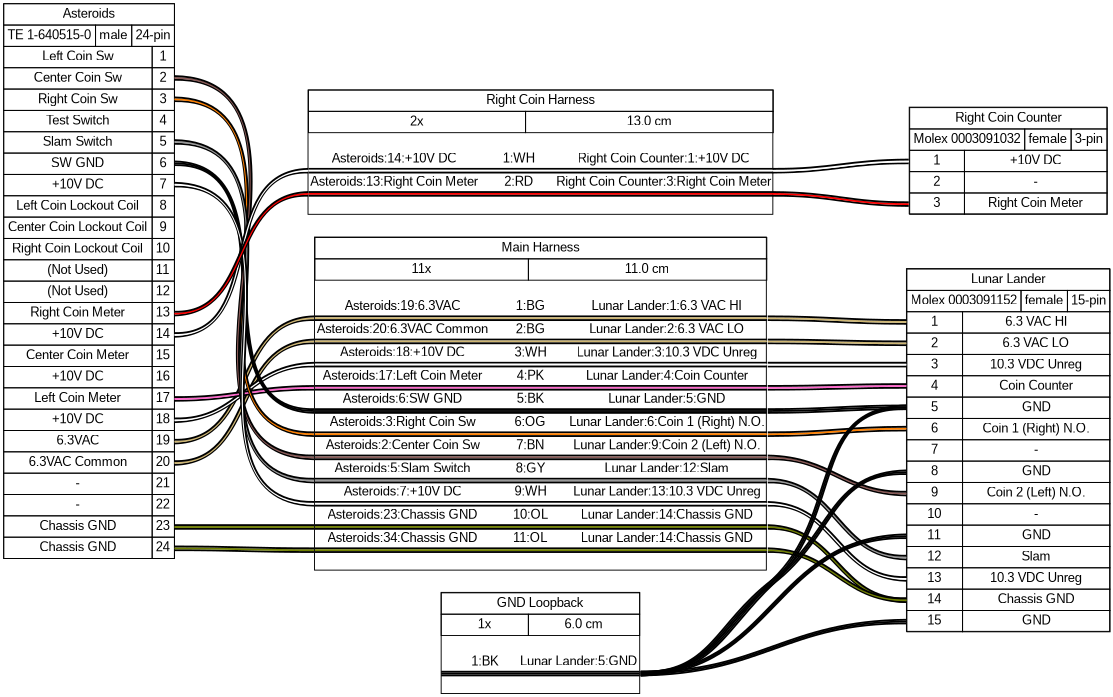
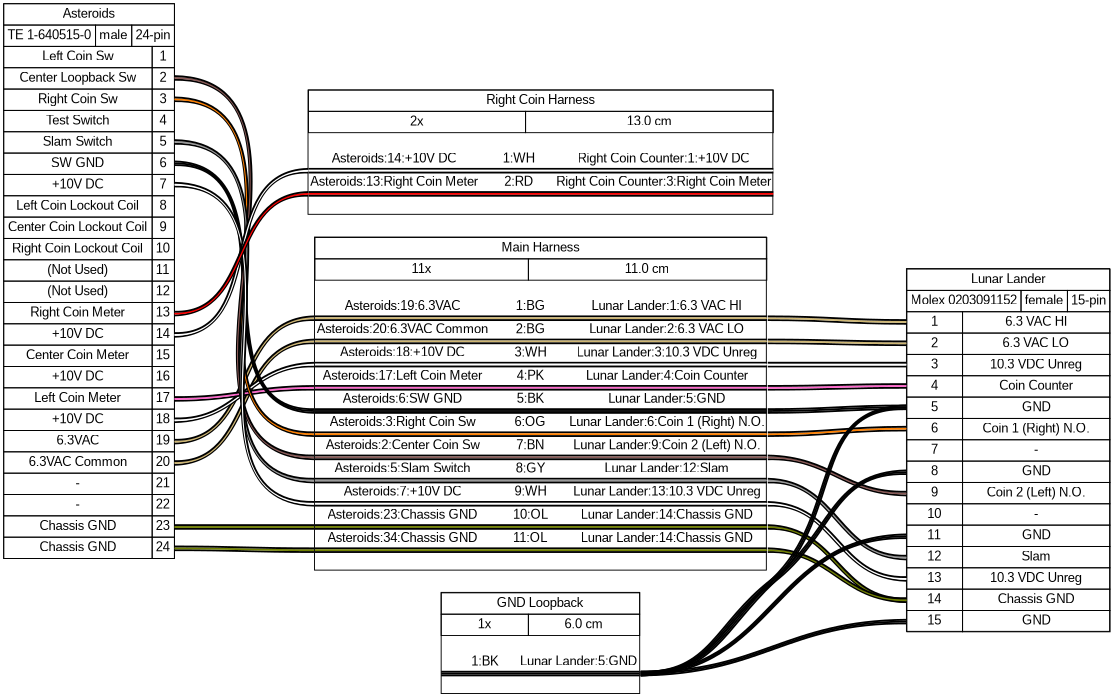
  graph {
    bgcolor="#FFFFFF"
    fontname=arial
    nodesep=0.33
    rankdir=LR
    ranksep=2
    node [fillcolor="#FFFFFF" fontname=arial margin=0 shape=box style=filled]
    edge [color="#000000:#ffffff:#000000" fontname=arial headport="w1:w" style=bold tailport="w1:e"]
-   n1 [height=0 label=< <table border="0" cellspacing="0" cellpadding="0">  <tr><td>   <table border="0" cellspacing="0" cellpadding="3" cellborder="1"><tr>    <td balign="left">Asteroids</td>   </tr></table>  </td></tr>  <tr><td>   <table border="0" cellspacing="0" cellpadding="3" cellborder="1"><tr>    <td balign="left">TE 1-640515-0</td>    <td balign="left">male</td>    <td balign="left">24-pin</td>   </tr></table>  </td></tr>  <tr><td>   <table border="0" cellspacing="0" cellpadding="3" cellborder="1">    <tr>     <td>Left Coin Sw</td>     <td port="p1r">1</td>    </tr>    <tr>     <td>Center Coin Sw</td>     <td port="p2r">2</td>    </tr>    <tr>     <td>Right Coin Sw</td>     <td port="p3r">3</td>    </tr>    <tr>     <td>Test Switch</td>     <td port="p4r">4</td>    </tr>    <tr>     <td>Slam Switch</td>     <td port="p5r">5</td>    </tr>    <tr>     <td>SW GND</td>     <td port="p6r">6</td>    </tr>    <tr>     <td>+10V DC</td>     <td port="p7r">7</td>    </tr>    <tr>     <td>Left Coin Lockout Coil</td>     <td port="p8r">8</td>    </tr>    <tr>     <td>Center Coin Lockout Coil</td>     <td port="p9r">9</td>    </tr>    <tr>     <td>Right Coin Lockout Coil</td>     <td port="p10r">10</td>    </tr>    <tr>     <td>(Not Used)</td>     <td port="p11r">11</td>    </tr>    <tr>     <td>(Not Used)</td>     <td port="p12r">12</td>    </tr>    <tr>     <td>Right Coin Meter</td>     <td port="p13r">13</td>    </tr>    <tr>     <td>+10V DC</td>     <td port="p14r">14</td>    </tr>    <tr>     <td>Center Coin Meter</td>     <td port="p15r">15</td>    </tr>    <tr>     <td>+10V DC</td>     <td port="p16r">16</td>    </tr>    <tr>     <td>Left Coin Meter</td>     <td port="p17r">17</td>    </tr>    <tr>     <td>+10V DC</td>     <td port="p18r">18</td>    </tr>    <tr>     <td>6.3VAC</td>     <td port="p19r">19</td>    </tr>    <tr>     <td>6.3VAC Common</td>     <td port="p20r">20</td>    </tr>    <tr>     <td>-</td>     <td port="p21r">21</td>    </tr>    <tr>     <td>-</td>     <td port="p22r">22</td>    </tr>    <tr>     <td>Chassis GND</td>     <td port="p23r">23</td>    </tr>    <tr>     <td>Chassis GND</td>     <td port="p24r">24</td>    </tr>   </table>  </td></tr> </table> > width=0]
+   n1 [height=0 label=< <table border="0" cellspacing="0" cellpadding="0">  <tr><td>   <table border="0" cellspacing="0" cellpadding="3" cellborder="1"><tr>    <td balign="left">Asteroids</td>   </tr></table>  </td></tr>  <tr><td>   <table border="0" cellspacing="0" cellpadding="3" cellborder="1"><tr>    <td balign="left">TE 1-640515-0</td>    <td balign="left">male</td>    <td balign="left">24-pin</td>   </tr></table>  </td></tr>  <tr><td>   <table border="0" cellspacing="0" cellpadding="3" cellborder="1">    <tr>     <td>Left Coin Sw</td>     <td port="p1r">1</td>    </tr>    <tr>     <td>Center Loopback Sw</td>     <td port="p2r">2</td>    </tr>    <tr>     <td>Right Coin Sw</td>     <td port="p3r">3</td>    </tr>    <tr>     <td>Test Switch</td>     <td port="p4r">4</td>    </tr>    <tr>     <td>Slam Switch</td>     <td port="p5r">5</td>    </tr>    <tr>     <td>SW GND</td>     <td port="p6r">6</td>    </tr>    <tr>     <td>+10V DC</td>     <td port="p7r">7</td>    </tr>    <tr>     <td>Left Coin Lockout Coil</td>     <td port="p8r">8</td>    </tr>    <tr>     <td>Center Coin Lockout Coil</td>     <td port="p9r">9</td>    </tr>    <tr>     <td>Right Coin Lockout Coil</td>     <td port="p10r">10</td>    </tr>    <tr>     <td>(Not Used)</td>     <td port="p11r">11</td>    </tr>    <tr>     <td>(Not Used)</td>     <td port="p12r">12</td>    </tr>    <tr>     <td>Right Coin Meter</td>     <td port="p13r">13</td>    </tr>    <tr>     <td>+10V DC</td>     <td port="p14r">14</td>    </tr>    <tr>     <td>Center Coin Meter</td>     <td port="p15r">15</td>    </tr>    <tr>     <td>+10V DC</td>     <td port="p16r">16</td>    </tr>    <tr>     <td>Left Coin Meter</td>     <td port="p17r">17</td>    </tr>    <tr>     <td>+10V DC</td>     <td port="p18r">18</td>    </tr>    <tr>     <td>6.3VAC</td>     <td port="p19r">19</td>    </tr>    <tr>     <td>6.3VAC Common</td>     <td port="p20r">20</td>    </tr>    <tr>     <td>-</td>     <td port="p21r">21</td>    </tr>    <tr>     <td>-</td>     <td port="p22r">22</td>    </tr>    <tr>     <td>Chassis GND</td>     <td port="p23r">23</td>    </tr>    <tr>     <td>Chassis GND</td>     <td port="p24r">24</td>    </tr>   </table>  </td></tr> </table> > width=0]
    n2 [height=0 label=< <table border="0" cellspacing="0" cellpadding="0">  <tr><td>   <table border="0" cellspacing="0" cellpadding="3" cellborder="1"><tr>    <td balign="left">Main Harness</td>   </tr></table>  </td></tr>  <tr><td>   <table border="0" cellspacing="0" cellpadding="3" cellborder="1"><tr>    <td balign="left">11x</td>    <td balign="left">11.0 cm</td>   </tr></table>  </td></tr>  <tr><td>   <table border="0" cellspacing="0" cellborder="0">    <tr><td>&nbsp;</td></tr>    <tr>     <td>Asteroids:19:6.3VAC</td>     <td>      1:BG     </td>     <td>Lunar Lander:1:6.3 VAC HI</td>    </tr>    <tr>     <td colspan="3" border="0" cellspacing="0" cellpadding="0" port="w1" height="6">      <table cellspacing="0" cellborder="0" border="0">       <tr><td colspan="3" cellpadding="0" height="2" bgcolor="#000000" border="0"></td></tr>       <tr><td colspan="3" cellpadding="0" height="2" bgcolor="#ceb673" border="0"></td></tr>       <tr><td colspan="3" cellpadding="0" height="2" bgcolor="#000000" border="0"></td></tr>      </table>     </td>    </tr>    <tr>     <td>Asteroids:20:6.3VAC Common</td>     <td>      2:BG     </td>     <td>Lunar Lander:2:6.3 VAC LO</td>    </tr>    <tr>     <td colspan="3" border="0" cellspacing="0" cellpadding="0" port="w2" height="6">      <table cellspacing="0" cellborder="0" border="0">       <tr><td colspan="3" cellpadding="0" height="2" bgcolor="#000000" border="0"></td></tr>       <tr><td colspan="3" cellpadding="0" height="2" bgcolor="#ceb673" border="0"></td></tr>       <tr><td colspan="3" cellpadding="0" height="2" bgcolor="#000000" border="0"></td></tr>      </table>     </td>    </tr>    <tr>     <td>Asteroids:18:+10V DC</td>     <td>      3:WH     </td>     <td>Lunar Lander:3:10.3 VDC Unreg</td>    </tr>    <tr>     <td colspan="3" border="0" cellspacing="0" cellpadding="0" port="w3" height="6">      <table cellspacing="0" cellborder="0" border="0">       <tr><td colspan="3" cellpadding="0" height="2" bgcolor="#000000" border="0"></td></tr>       <tr><td colspan="3" cellpadding="0" height="2" bgcolor="#ffffff" border="0"></td></tr>       <tr><td colspan="3" cellpadding="0" height="2" bgcolor="#000000" border="0"></td></tr>      </table>     </td>    </tr>    <tr>     <td>Asteroids:17:Left Coin Meter</td>     <td>      4:PK     </td>     <td>Lunar Lander:4:Coin Counter</td>    </tr>    <tr>     <td colspan="3" border="0" cellspacing="0" cellpadding="0" port="w4" height="6">      <table cellspacing="0" cellborder="0" border="0">       <tr><td colspan="3" cellpadding="0" height="2" bgcolor="#000000" border="0"></td></tr>       <tr><td colspan="3" cellpadding="0" height="2" bgcolor="#ff66cc" border="0"></td></tr>       <tr><td colspan="3" cellpadding="0" height="2" bgcolor="#000000" border="0"></td></tr>      </table>     </td>    </tr>    <tr>     <td>Asteroids:6:SW GND</td>     <td>      5:BK     </td>     <td>Lunar Lander:5:GND</td>    </tr>    <tr>     <td colspan="3" border="0" cellspacing="0" cellpadding="0" port="w5" height="6">      <table cellspacing="0" cellborder="0" border="0">       <tr><td colspan="3" cellpadding="0" height="2" bgcolor="#000000" border="0"></td></tr>       <tr><td colspan="3" cellpadding="0" height="2" bgcolor="#000000" border="0"></td></tr>       <tr><td colspan="3" cellpadding="0" height="2" bgcolor="#000000" border="0"></td></tr>      </table>     </td>    </tr>    <tr>     <td>Asteroids:3:Right Coin Sw</td>     <td>      6:OG     </td>     <td>Lunar Lander:6:Coin 1 (Right) N.O.</td>    </tr>    <tr>     <td colspan="3" border="0" cellspacing="0" cellpadding="0" port="w6" height="6">      <table cellspacing="0" cellborder="0" border="0">       <tr><td colspan="3" cellpadding="0" height="2" bgcolor="#000000" border="0"></td></tr>       <tr><td colspan="3" cellpadding="0" height="2" bgcolor="#ff8000" border="0"></td></tr>       <tr><td colspan="3" cellpadding="0" height="2" bgcolor="#000000" border="0"></td></tr>      </table>     </td>    </tr>    <tr>     <td>Asteroids:2:Center Coin Sw</td>     <td>      7:BN     </td>     <td>Lunar Lander:9:Coin 2 (Left) N.O.</td>    </tr>    <tr>     <td colspan="3" border="0" cellspacing="0" cellpadding="0" port="w7" height="6">      <table cellspacing="0" cellborder="0" border="0">       <tr><td colspan="3" cellpadding="0" height="2" bgcolor="#000000" border="0"></td></tr>       <tr><td colspan="3" cellpadding="0" height="2" bgcolor="#895956" border="0"></td></tr>       <tr><td colspan="3" cellpadding="0" height="2" bgcolor="#000000" border="0"></td></tr>      </table>     </td>    </tr>    <tr>     <td>Asteroids:5:Slam Switch</td>     <td>      8:GY     </td>     <td>Lunar Lander:12:Slam</td>    </tr>    <tr>     <td colspan="3" border="0" cellspacing="0" cellpadding="0" port="w8" height="6">      <table cellspacing="0" cellborder="0" border="0">       <tr><td colspan="3" cellpadding="0" height="2" bgcolor="#000000" border="0"></td></tr>       <tr><td colspan="3" cellpadding="0" height="2" bgcolor="#999999" border="0"></td></tr>       <tr><td colspan="3" cellpadding="0" height="2" bgcolor="#000000" border="0"></td></tr>      </table>     </td>    </tr>    <tr>     <td>Asteroids:7:+10V DC</td>     <td>      9:WH     </td>     <td>Lunar Lander:13:10.3 VDC Unreg</td>    </tr>    <tr>     <td colspan="3" border="0" cellspacing="0" cellpadding="0" port="w9" height="6">      <table cellspacing="0" cellborder="0" border="0">       <tr><td colspan="3" cellpadding="0" height="2" bgcolor="#000000" border="0"></td></tr>       <tr><td colspan="3" cellpadding="0" height="2" bgcolor="#ffffff" border="0"></td></tr>       <tr><td colspan="3" cellpadding="0" height="2" bgcolor="#000000" border="0"></td></tr>      </table>     </td>    </tr>    <tr>     <td>Asteroids:23:Chassis GND</td>     <td>      10:OL     </td>     <td>Lunar Lander:14:Chassis GND</td>    </tr>    <tr>     <td colspan="3" border="0" cellspacing="0" cellpadding="0" port="w10" height="6">      <table cellspacing="0" cellborder="0" border="0">       <tr><td colspan="3" cellpadding="0" height="2" bgcolor="#000000" border="0"></td></tr>       <tr><td colspan="3" cellpadding="0" height="2" bgcolor="#708000" border="0"></td></tr>       <tr><td colspan="3" cellpadding="0" height="2" bgcolor="#000000" border="0"></td></tr>      </table>     </td>    </tr>    <tr>     <td>Asteroids:34:Chassis GND</td>     <td>      11:OL     </td>     <td>Lunar Lander:14:Chassis GND</td>    </tr>    <tr>     <td colspan="3" border="0" cellspacing="0" cellpadding="0" port="w11" height="6">      <table cellspacing="0" cellborder="0" border="0">       <tr><td colspan="3" cellpadding="0" height="2" bgcolor="#000000" border="0"></td></tr>       <tr><td colspan="3" cellpadding="0" height="2" bgcolor="#708000" border="0"></td></tr>       <tr><td colspan="3" cellpadding="0" height="2" bgcolor="#000000" border="0"></td></tr>      </table>     </td>    </tr>    <tr><td>&nbsp;</td></tr>   </table>  </td></tr> </table> > width=0]
    n3 [height=0 label=< <table border="0" cellspacing="0" cellpadding="0">  <tr><td>   <table border="0" cellspacing="0" cellpadding="3" cellborder="1"><tr>    <td balign="left">Right Coin Harness</td>   </tr></table>  </td></tr>  <tr><td>   <table border="0" cellspacing="0" cellpadding="3" cellborder="1"><tr>    <td balign="left">2x</td>    <td balign="left">13.0 cm</td>   </tr></table>  </td></tr>  <tr><td>   <table border="0" cellspacing="0" cellborder="0">    <tr><td>&nbsp;</td></tr>    <tr>     <td>Asteroids:14:+10V DC</td>     <td>      1:WH     </td>     <td>Right Coin Counter:1:+10V DC</td>    </tr>    <tr>     <td colspan="3" border="0" cellspacing="0" cellpadding="0" port="w1" height="6">      <table cellspacing="0" cellborder="0" border="0">       <tr><td colspan="3" cellpadding="0" height="2" bgcolor="#000000" border="0"></td></tr>       <tr><td colspan="3" cellpadding="0" height="2" bgcolor="#ffffff" border="0"></td></tr>       <tr><td colspan="3" cellpadding="0" height="2" bgcolor="#000000" border="0"></td></tr>      </table>     </td>    </tr>    <tr>     <td>Asteroids:13:Right Coin Meter</td>     <td>      2:RD     </td>     <td>Right Coin Counter:3:Right Coin Meter</td>    </tr>    <tr>     <td colspan="3" border="0" cellspacing="0" cellpadding="0" port="w2" height="6">      <table cellspacing="0" cellborder="0" border="0">       <tr><td colspan="3" cellpadding="0" height="2" bgcolor="#000000" border="0"></td></tr>       <tr><td colspan="3" cellpadding="0" height="2" bgcolor="#ff0000" border="0"></td></tr>       <tr><td colspan="3" cellpadding="0" height="2" bgcolor="#000000" border="0"></td></tr>      </table>     </td>    </tr>    <tr><td>&nbsp;</td></tr>   </table>  </td></tr> </table> > width=0]
-   n4 [height=0 label=< <table border="0" cellspacing="0" cellpadding="0">  <tr><td>   <table border="0" cellspacing="0" cellpadding="3" cellborder="1"><tr>    <td balign="left">Lunar Lander</td>   </tr></table>  </td></tr>  <tr><td>   <table border="0" cellspacing="0" cellpadding="3" cellborder="1"><tr>    <td balign="left">Molex 0003091152</td>    <td balign="left">female</td>    <td balign="left">15-pin</td>   </tr></table>  </td></tr>  <tr><td>   <table border="0" cellspacing="0" cellpadding="3" cellborder="1">    <tr>     <td port="p1l">1</td>     <td>6.3 VAC HI</td>    </tr>    <tr>     <td port="p2l">2</td>     <td>6.3 VAC LO</td>    </tr>    <tr>     <td port="p3l">3</td>     <td>10.3 VDC Unreg</td>    </tr>    <tr>     <td port="p4l">4</td>     <td>Coin Counter</td>    </tr>    <tr>     <td port="p5l">5</td>     <td>GND</td>    </tr>    <tr>     <td port="p6l">6</td>     <td>Coin 1 (Right) N.O.</td>    </tr>    <tr>     <td port="p7l">7</td>     <td>-</td>    </tr>    <tr>     <td port="p8l">8</td>     <td>GND</td>    </tr>    <tr>     <td port="p9l">9</td>     <td>Coin 2 (Left) N.O.</td>    </tr>    <tr>     <td port="p10l">10</td>     <td>-</td>    </tr>    <tr>     <td port="p11l">11</td>     <td>GND</td>    </tr>    <tr>     <td port="p12l">12</td>     <td>Slam</td>    </tr>    <tr>     <td port="p13l">13</td>     <td>10.3 VDC Unreg</td>    </tr>    <tr>     <td port="p14l">14</td>     <td>Chassis GND</td>    </tr>    <tr>     <td port="p15l">15</td>     <td>GND</td>    </tr>   </table>  </td></tr> </table> > width=0]
-   n5 [height=0 label=< <table border="0" cellspacing="0" cellpadding="0">  <tr><td>   <table border="0" cellspacing="0" cellpadding="3" cellborder="1"><tr>    <td balign="left">Right Coin Counter</td>   </tr></table>  </td></tr>  <tr><td>   <table border="0" cellspacing="0" cellpadding="3" cellborder="1"><tr>    <td balign="left">Molex 0003091032</td>    <td balign="left">female</td>    <td balign="left">3-pin</td>   </tr></table>  </td></tr>  <tr><td>   <table border="0" cellspacing="0" cellpadding="3" cellborder="1">    <tr>     <td port="p1l">1</td>     <td>+10V DC</td>    </tr>    <tr>     <td port="p2l">2</td>     <td>-</td>    </tr>    <tr>     <td port="p3l">3</td>     <td>Right Coin Meter</td>    </tr>   </table>  </td></tr> </table> > width=0]
+   n4 [height=0 label=< <table border="0" cellspacing="0" cellpadding="0">  <tr><td>   <table border="0" cellspacing="0" cellpadding="3" cellborder="1"><tr>    <td balign="left">Lunar Lander</td>   </tr></table>  </td></tr>  <tr><td>   <table border="0" cellspacing="0" cellpadding="3" cellborder="1"><tr>    <td balign="left">Molex 0203091152</td>    <td balign="left">female</td>    <td balign="left">15-pin</td>   </tr></table>  </td></tr>  <tr><td>   <table border="0" cellspacing="0" cellpadding="3" cellborder="1">    <tr>     <td port="p1l">1</td>     <td>6.3 VAC HI</td>    </tr>    <tr>     <td port="p2l">2</td>     <td>6.3 VAC LO</td>    </tr>    <tr>     <td port="p3l">3</td>     <td>10.3 VDC Unreg</td>    </tr>    <tr>     <td port="p4l">4</td>     <td>Coin Counter</td>    </tr>    <tr>     <td port="p5l">5</td>     <td>GND</td>    </tr>    <tr>     <td port="p6l">6</td>     <td>Coin 1 (Right) N.O.</td>    </tr>    <tr>     <td port="p7l">7</td>     <td>-</td>    </tr>    <tr>     <td port="p8l">8</td>     <td>GND</td>    </tr>    <tr>     <td port="p9l">9</td>     <td>Coin 2 (Left) N.O.</td>    </tr>    <tr>     <td port="p10l">10</td>     <td>-</td>    </tr>    <tr>     <td port="p11l">11</td>     <td>GND</td>    </tr>    <tr>     <td port="p12l">12</td>     <td>Slam</td>    </tr>    <tr>     <td port="p13l">13</td>     <td>10.3 VDC Unreg</td>    </tr>    <tr>     <td port="p14l">14</td>     <td>Chassis GND</td>    </tr>    <tr>     <td port="p15l">15</td>     <td>GND</td>    </tr>   </table>  </td></tr> </table> > width=0]
    n6 [height=0 label=< <table border="0" cellspacing="0" cellpadding="0">  <tr><td>   <table border="0" cellspacing="0" cellpadding="3" cellborder="1"><tr>    <td balign="left">GND Loopback</td>   </tr></table>  </td></tr>  <tr><td>   <table border="0" cellspacing="0" cellpadding="3" cellborder="1"><tr>    <td balign="left">1x</td>    <td balign="left">6.0 cm</td>   </tr></table>  </td></tr>  <tr><td>   <table border="0" cellspacing="0" cellborder="0">    <tr><td>&nbsp;</td></tr>    <tr>     <td><!-- 1_in --></td>     <td>      1:BK     </td>     <td>Lunar Lander:5:GND</td>    </tr>    <tr>     <td colspan="3" border="0" cellspacing="0" cellpadding="0" port="w1" height="6">      <table cellspacing="0" cellborder="0" border="0">       <tr><td colspan="3" cellpadding="0" height="2" bgcolor="#000000" border="0"></td></tr>       <tr><td colspan="3" cellpadding="0" height="2" bgcolor="#000000" border="0"></td></tr>       <tr><td colspan="3" cellpadding="0" height="2" bgcolor="#000000" border="0"></td></tr>      </table>     </td>    </tr>    <tr><td>&nbsp;</td></tr>   </table>  </td></tr> </table> > width=0]
    n1 -- n2 [color="#000000:#ceb673:#000000" tailport="p19r:e"]
    n1 -- n2 [color="#000000:#ceb673:#000000" headport="w2:w" tailport="p20r:e"]
    n1 -- n2 [headport="w3:w" tailport="p18r:e"]
    n1 -- n2 [color="#000000:#ff66cc:#000000" headport="w4:w" tailport="p17r:e"]
    n1 -- n2 [color="#000000:#000000:#000000" headport="w5:w" tailport="p6r:e"]
    n1 -- n2 [color="#000000:#ff8000:#000000" headport="w6:w" tailport="p3r:e"]
    n1 -- n2 [color="#000000:#895956:#000000" headport="w7:w" tailport="p2r:e"]
    n1 -- n2 [color="#000000:#999999:#000000" headport="w8:w" tailport="p5r:e"]
    n1 -- n2 [headport="w9:w" tailport="p7r:e"]
    n1 -- n2 [color="#000000:#708000:#000000" headport="w10:w" tailport="p23r:e"]
    n1 -- n2 [color="#000000:#708000:#000000" headport="w11:w" tailport="p24r:e"]
    n1 -- n3 [tailport="p14r:e"]
    n1 -- n3 [color="#000000:#ff0000:#000000" headport="w2:w" tailport="p13r:e"]
    n2 -- n4 [color="#000000:#ceb673:#000000" headport="p1l:w"]
    n2 -- n4 [color="#000000:#ceb673:#000000" headport="p2l:w" tailport="w2:e"]
    n2 -- n4 [headport="p3l:w" tailport="w3:e"]
    n2 -- n4 [color="#000000:#ff66cc:#000000" headport="p4l:w" tailport="w4:e"]
    n2 -- n4 [color="#000000:#000000:#000000" headport="p5l:w" tailport="w5:e"]
    n2 -- n4 [color="#000000:#ff8000:#000000" headport="p6l:w" tailport="w6:e"]
    n2 -- n4 [color="#000000:#895956:#000000" headport="p9l:w" tailport="w7:e"]
    n2 -- n4 [color="#000000:#999999:#000000" headport="p12l:w" tailport="w8:e"]
    n2 -- n4 [headport="p13l:w" tailport="w9:e"]
    n2 -- n4 [color="#000000:#708000:#000000" headport="p14l:w" tailport="w10:e"]
    n2 -- n4 [color="#000000:#708000:#000000" headport="p14l:w" tailport="w11:e"]
-   n3 -- n5 [headport="p1l:w"]
-   n3 -- n5 [color="#000000:#ff0000:#000000" headport="p3l:w" tailport="w2:e"]
    n6 -- n4 [color="#000000:#000000:#000000" headport="p5l:w"]
    n6 -- n4 [color="#000000:#000000:#000000" headport="p8l:w"]
    n6 -- n4 [color="#000000:#000000:#000000" headport="p11l:w"]
    n6 -- n4 [color="#000000:#000000:#000000" headport="p15l:w"]
  }
